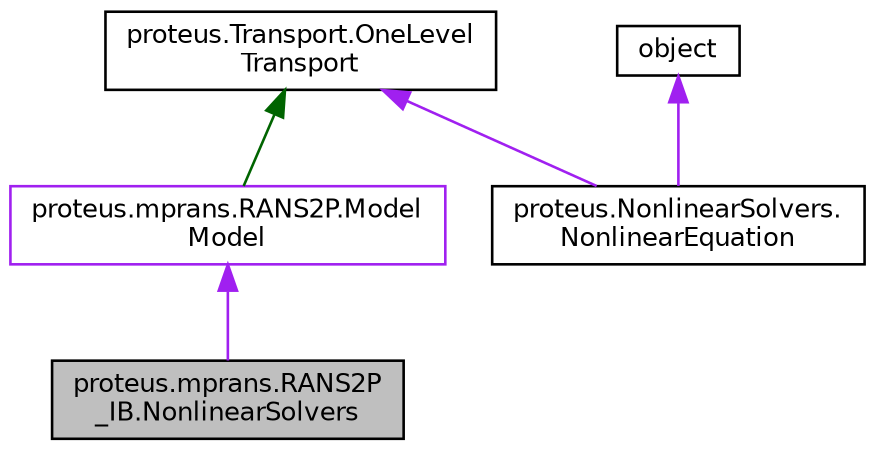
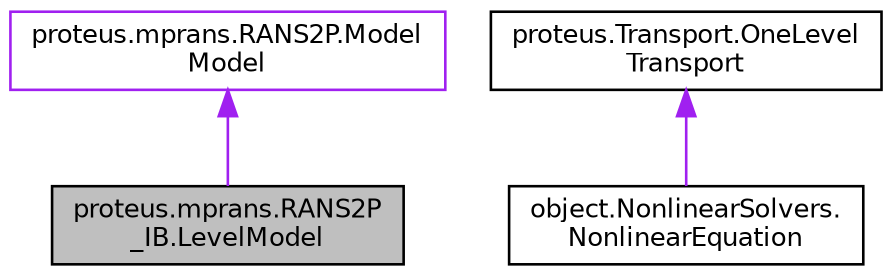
  digraph {
    node [color=black fillcolor=white fontname=Helvetica fontsize=10 shape=record style=filled]
    edge [color=purple dir=back fontname=Helvetica fontsize=10 labelfontname=Helvetica labelfontsize=10 style=solid]
-   n1 [fillcolor=grey75 fontcolor=black height=0.2 label="proteus.mprans.RANS2P\l_IB.NonlinearSolvers" width=0.4]
+   n1 [fillcolor=grey75 fontcolor=black height=0.2 label="proteus.mprans.RANS2P\l_IB.LevelModel" width=0.4]
    n2 [color=purple height=0.2 label="proteus.mprans.RANS2P.Model\lModel" width=0.4]
    n3 [height=0.2 label="proteus.Transport.OneLevel\lTransport" width=0.4]
-   n4 [height=0.2 label="proteus.NonlinearSolvers.\lNonlinearEquation" width=0.4]
-   n5 [height=0.2 label=object width=0.4]
+   n4 [height=0.2 label="object.NonlinearSolvers.\lNonlinearEquation" width=0.4]
    n2 -> n1
-   n3 -> n2 [color=darkgreen]
    n3 -> n4
-   n5 -> n4
  }
